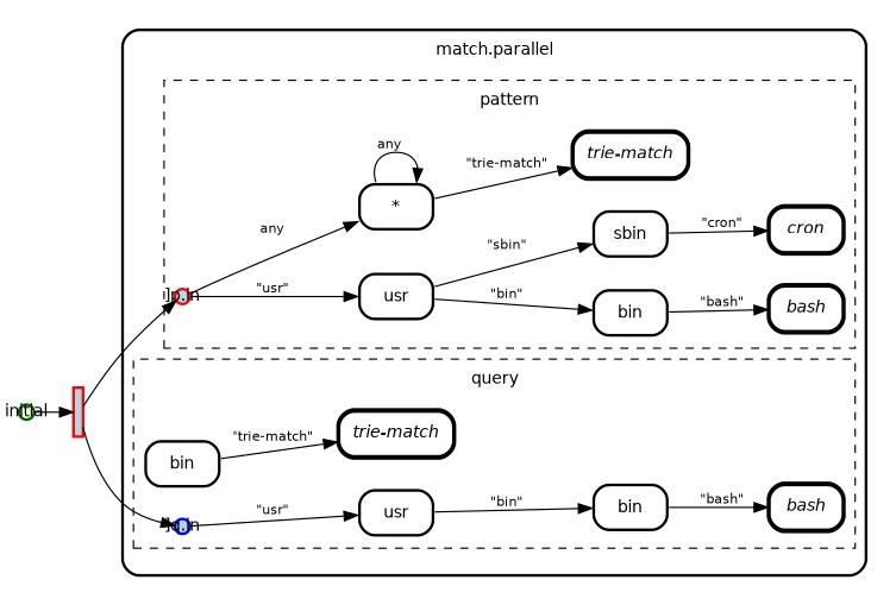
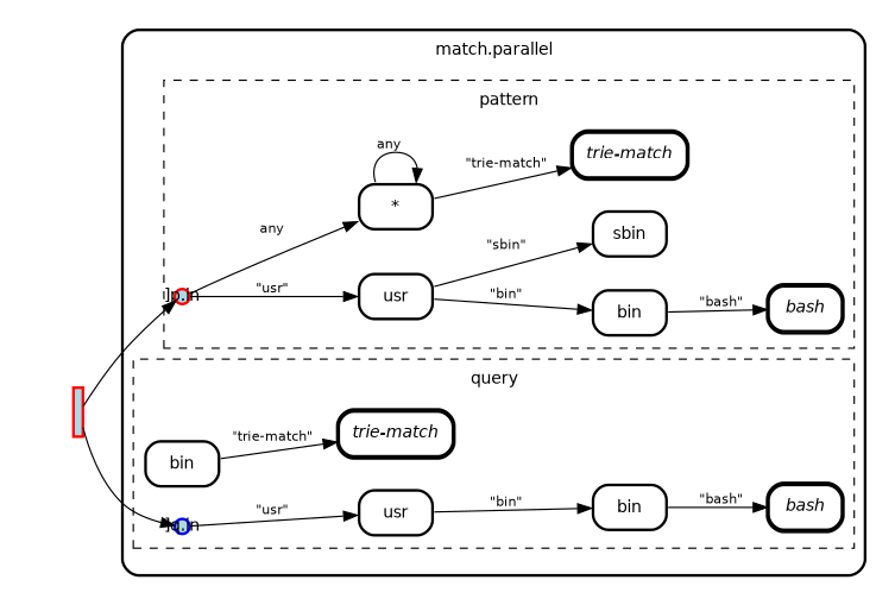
  digraph {
    compound=true
    fontname=Helvetica
    fontsize=12
    nodesep=0.3
    ordering=out
    penwidth=2.0
    rankdir=LR
    ranksep=0.1
    splines=true
    node [fillcolor="#FFFFFF01" fontname=Helvetica fontsize=12 margin=0 penwidth=2.0 shape=plaintext style=filled]
    edge [fontname=Helvetica fontsize=10]
    pattern [fixedsize=true height=0 shape=point style=invis width=0]
    n2 [label=<             <table align="center" cellborder="0" border="2" style="rounded" width="48">               <tr><td width="48" cellpadding="7">usr</td></tr>             </table>           >]
    n3 [label=<             <table align="center" cellborder="0" border="2" style="rounded" width="48">               <tr><td width="48" cellpadding="7">bin</td></tr>             </table>           >]
    n4 [label=<             <table align="center" cellborder="0" border="2" style="rounded" width="48">               <tr><td width="48" cellpadding="7">sbin</td></tr>             </table>           >]
    n5 [label=<             <table align="center" cellborder="0" border="2" style="rounded" width="48">               <tr><td width="48" cellpadding="7"><i>bash</i></td></tr>             </table>           > peripheries=1 style=rounded]
-   n6 [label=<             <table align="center" cellborder="0" border="2" style="rounded" width="48">               <tr><td width="48" cellpadding="7"><i>cron</i></td></tr>             </table>           > peripheries=1 style=rounded]
    n7 [label=<             <table align="center" cellborder="0" border="2" style="rounded" width="48">               <tr><td width="48" cellpadding="7">*</td></tr>             </table>           >]
    n8 [label=<             <table align="center" cellborder="0" border="2" style="rounded" width="48">               <tr><td width="48" cellpadding="7"><i>trie-match</i></td></tr>             </table>           > peripheries=1 style=rounded]
    "]p.in" [color=red fillcolor=lightblue fixedsize=true height=0.15 shape=circle margin=""]
    query [fixedsize=true height=0 shape=point style=invis width=0]
    n11 [label=<             <table align="center" cellborder="0" border="2" style="rounded" width="48">               <tr><td width="48" cellpadding="7">usr</td></tr>             </table>           >]
    n12 [label=<             <table align="center" cellborder="0" border="2" style="rounded" width="48">               <tr><td width="48" cellpadding="7">bin</td></tr>             </table>           >]
    n13 [label=<             <table align="center" cellborder="0" border="2" style="rounded" width="48">               <tr><td width="48" cellpadding="7"><i>bash</i></td></tr>             </table>           > peripheries=1 style=rounded]
    n14 [label=<             <table align="center" cellborder="0" border="2" style="rounded" width="48">               <tr><td width="48" cellpadding="7">bin</td></tr>             </table>           >]
    n15 [label=<             <table align="center" cellborder="0" border="2" style="rounded" width="48">               <tr><td width="48" cellpadding="7"><i>trie-match</i></td></tr>             </table>           > peripheries=1 style=rounded]
    "]q.in" [color=blue fillcolor=lightblue fixedsize=true height=0.15 shape=circle margin=""]
    "match.parallel" [fixedsize=true height=0 shape=point style=invis width=0]
-   initial [color=darkgreen fillcolor=lightyellow fixedsize=true height=0.15 shape=circle margin=""]
    n19 [color=red fillcolor=lightblue fixedsize=true label=" " shape=rect width=0.1 margin=""]
    subgraph cluster_1 {
      label=<     <table cellborder="0" border="0">       <tr><td>match.parallel</td></tr>     </table>     >
      style=rounded
      "match.parallel"
      subgraph cluster_2 {
        label=<         <table cellborder="0" border="0">           <tr><td>pattern</td></tr>         </table>         >
        penwidth=1.0
        style=dashed
        pattern
        n2
        n3
        n4
        n5
-       n6
        n7
        n8
        "]p.in"
      }
      subgraph cluster_3 {
        label=<         <table cellborder="0" border="0">           <tr><td>query</td></tr>         </table>         >
        penwidth=1.0
        style=dashed
        query
        n11
        n12
        n13
        n14
        n15
        "]q.in"
      }
    }
    n2 -> n3 [label="\"bin\"   \l"]
    n2 -> n4 [label="\"sbin\"   \l"]
    n3 -> n5 [label="\"bash\"   \l"]
-   n4 -> n6 [label="\"cron\"   \l"]
    n7 -> n7 [label="any   \l"]
    n7 -> n8 [label="\"trie-match\"   \l"]
    "]p.in" -> n2 [label="\"usr\"   \l"]
    "]p.in" -> n7 [label="any   \l"]
    n11 -> n12 [label="\"bin\"   \l"]
    n12 -> n13 [label="\"bash\"   \l"]
    n14 -> n15 [label="\"trie-match\"   \l"]
    "]q.in" -> n11 [label="\"usr\"   \l"]
-   initial -> n19 [label="    \l"]
    n19 -> "]p.in" [label="    \l"]
    n19 -> "]q.in" [label="    \l"]
  }
